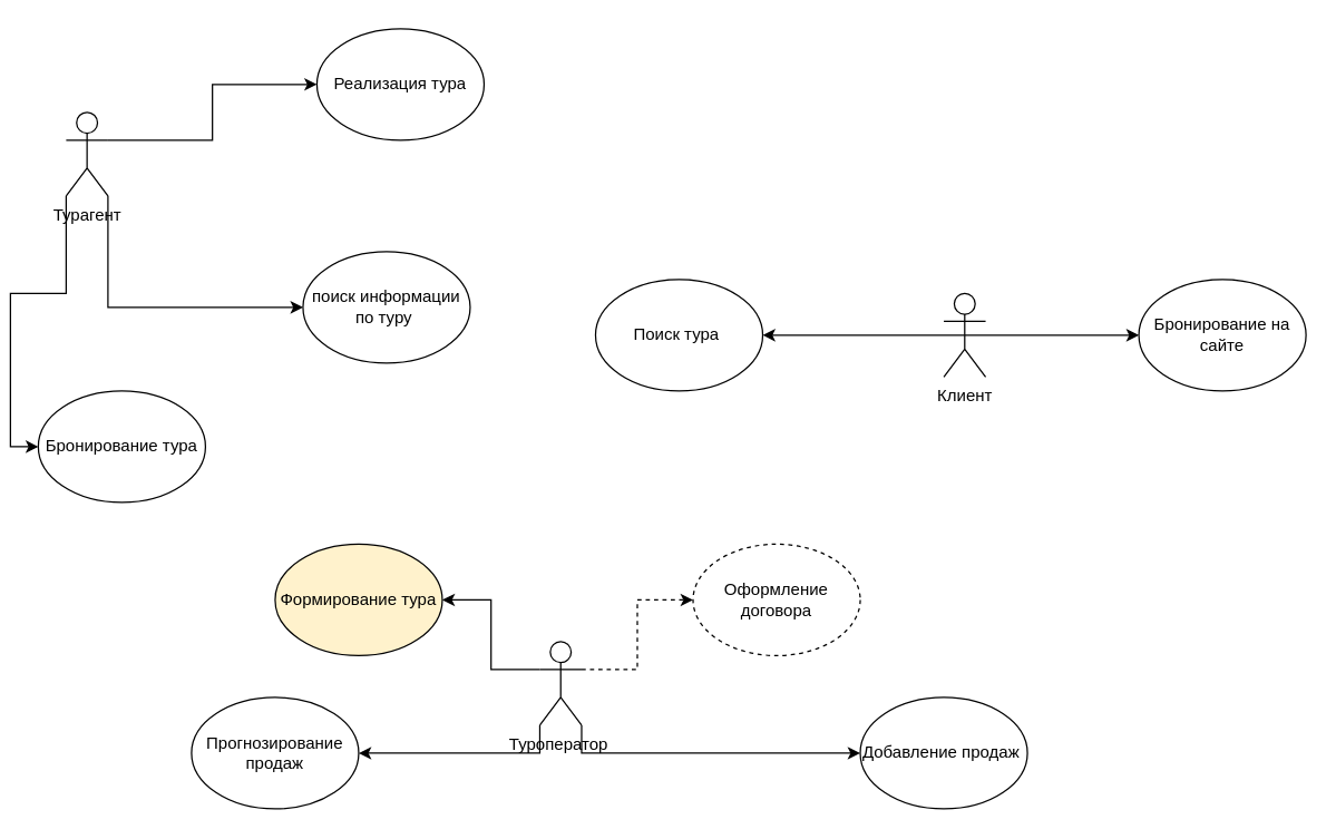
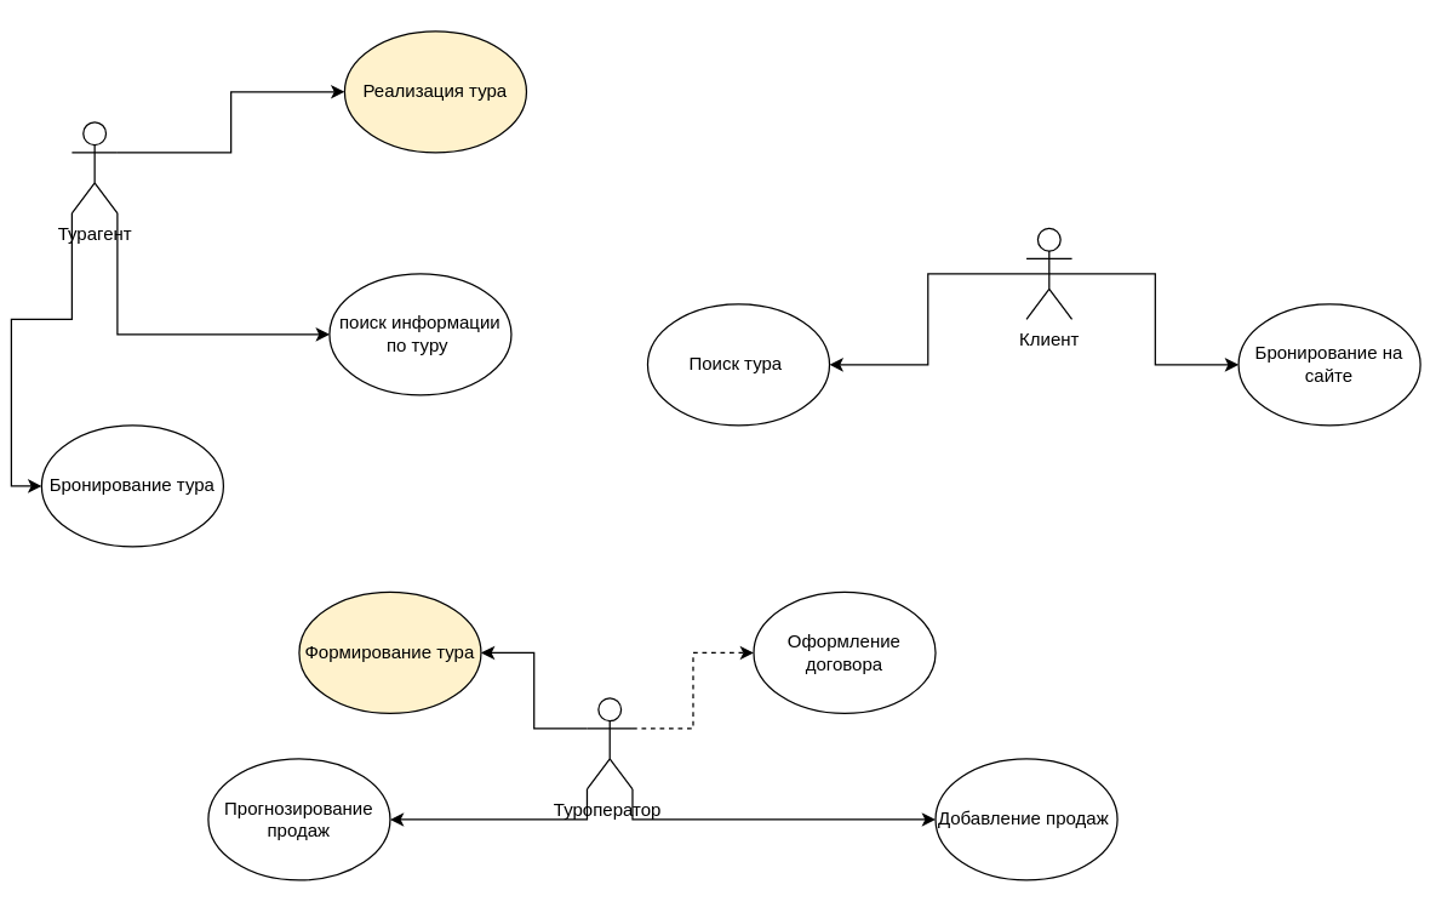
  <mxCell id="0" />
  <mxCell id="1" parent="0" />
  <mxCell id="2" style="edgeStyle=orthogonalEdgeStyle;rounded=0;orthogonalLoop=1;jettySize=auto;html=1;exitX=0.5;exitY=0.5;exitDx=0;exitDy=0;exitPerimeter=0;" edge="1" parent="1" source="4" target="14"><mxGeometry relative="1" as="geometry" /></mxCell>
  <mxCell id="3" style="edgeStyle=orthogonalEdgeStyle;rounded=0;orthogonalLoop=1;jettySize=auto;html=1;exitX=0.5;exitY=0.5;exitDx=0;exitDy=0;exitPerimeter=0;entryX=0;entryY=0.5;entryDx=0;entryDy=0;" edge="1" parent="1" source="4" target="17"><mxGeometry relative="1" as="geometry" /></mxCell>
- <mxCell id="4" value="Клиент&lt;br&gt;" style="shape=umlActor;verticalLabelPosition=bottom;verticalAlign=top;html=1;outlineConnect=0;" vertex="1" parent="1"><mxGeometry x="670" y="210" width="30" height="60" as="geometry" /></mxCell>
+ <mxCell id="4" value="Клиент&lt;br&gt;" style="shape=umlActor;verticalLabelPosition=bottom;verticalAlign=top;html=1;outlineConnect=0;" vertex="1" parent="1"><mxGeometry x="670" y="150" width="30" height="60" as="geometry" /></mxCell>
  <mxCell id="5" style="edgeStyle=orthogonalEdgeStyle;rounded=0;orthogonalLoop=1;jettySize=auto;html=1;exitX=1;exitY=0.333;exitDx=0;exitDy=0;exitPerimeter=0;entryX=0;entryY=0.5;entryDx=0;entryDy=0;" edge="1" parent="1" source="8" target="21"><mxGeometry relative="1" as="geometry" /></mxCell>
  <mxCell id="6" style="edgeStyle=orthogonalEdgeStyle;rounded=0;orthogonalLoop=1;jettySize=auto;html=1;exitX=0;exitY=1;exitDx=0;exitDy=0;exitPerimeter=0;entryX=0;entryY=0.5;entryDx=0;entryDy=0;" edge="1" parent="1" source="8" target="16"><mxGeometry relative="1" as="geometry" /></mxCell>
  <mxCell id="7" style="edgeStyle=orthogonalEdgeStyle;rounded=0;orthogonalLoop=1;jettySize=auto;html=1;exitX=1;exitY=1;exitDx=0;exitDy=0;exitPerimeter=0;entryX=0;entryY=0.5;entryDx=0;entryDy=0;" edge="1" parent="1" source="8" target="15"><mxGeometry relative="1" as="geometry" /></mxCell>
  <mxCell id="8" value="Турагент&lt;br&gt;" style="shape=umlActor;verticalLabelPosition=bottom;verticalAlign=top;html=1;outlineConnect=0;" vertex="1" parent="1"><mxGeometry x="40" y="80" width="30" height="60" as="geometry" /></mxCell>
  <mxCell id="9" style="edgeStyle=orthogonalEdgeStyle;rounded=0;orthogonalLoop=1;jettySize=auto;html=1;exitX=1;exitY=1;exitDx=0;exitDy=0;exitPerimeter=0;entryX=0;entryY=0.5;entryDx=0;entryDy=0;" edge="1" parent="1" source="13" target="19"><mxGeometry relative="1" as="geometry" /></mxCell>
  <mxCell id="10" style="edgeStyle=orthogonalEdgeStyle;rounded=0;orthogonalLoop=1;jettySize=auto;html=1;exitX=0;exitY=1;exitDx=0;exitDy=0;exitPerimeter=0;entryX=1;entryY=0.5;entryDx=0;entryDy=0;" edge="1" parent="1" source="13" target="20"><mxGeometry relative="1" as="geometry" /></mxCell>
  <mxCell id="11" style="edgeStyle=orthogonalEdgeStyle;rounded=0;orthogonalLoop=1;jettySize=auto;html=1;exitX=1;exitY=0.333;exitDx=0;exitDy=0;exitPerimeter=0;entryX=0;entryY=0.5;entryDx=0;entryDy=0;dashed=1;" edge="1" parent="1" source="13" target="22"><mxGeometry relative="1" as="geometry" /></mxCell>
  <mxCell id="12" style="edgeStyle=orthogonalEdgeStyle;rounded=0;orthogonalLoop=1;jettySize=auto;html=1;exitX=0;exitY=0.333;exitDx=0;exitDy=0;exitPerimeter=0;entryX=1;entryY=0.5;entryDx=0;entryDy=0;" edge="1" parent="1" source="13" target="18"><mxGeometry relative="1" as="geometry" /></mxCell>
  <mxCell id="13" value="Туроператор&amp;nbsp;" style="shape=umlActor;verticalLabelPosition=bottom;verticalAlign=top;html=1;outlineConnect=0;" vertex="1" parent="1"><mxGeometry x="380" y="460" width="30" height="60" as="geometry" /></mxCell>
  <mxCell id="14" value="Поиск тура&amp;nbsp;&lt;br&gt;" style="ellipse;whiteSpace=wrap;html=1;" vertex="1" parent="1"><mxGeometry x="420" y="200" width="120" height="80" as="geometry" /></mxCell>
  <mxCell id="15" value="поиск информации по туру&amp;nbsp;" style="ellipse;whiteSpace=wrap;html=1;" vertex="1" parent="1"><mxGeometry x="210" y="180" width="120" height="80" as="geometry" /></mxCell>
  <mxCell id="16" value="Бронирование тура" style="ellipse;whiteSpace=wrap;html=1;" vertex="1" parent="1"><mxGeometry x="20" y="280" width="120" height="80" as="geometry" /></mxCell>
  <mxCell id="17" value="Бронирование на сайте" style="ellipse;whiteSpace=wrap;html=1;" vertex="1" parent="1"><mxGeometry x="810" y="200" width="120" height="80" as="geometry" /></mxCell>
  <mxCell id="18" value="Формирование тура" style="ellipse;whiteSpace=wrap;html=1;fillColor=#fff2cc;" vertex="1" parent="1"><mxGeometry x="190" y="390" width="120" height="80" as="geometry" /></mxCell>
  <mxCell id="19" value="Добавление продаж&amp;nbsp;" style="ellipse;whiteSpace=wrap;html=1;" vertex="1" parent="1"><mxGeometry x="610" y="500" width="120" height="80" as="geometry" /></mxCell>
  <mxCell id="20" value="Прогнозирование продаж" style="ellipse;whiteSpace=wrap;html=1;" vertex="1" parent="1"><mxGeometry x="130" y="500" width="120" height="80" as="geometry" /></mxCell>
- <mxCell id="21" value="Реализация тура" style="ellipse;whiteSpace=wrap;html=1;" vertex="1" parent="1"><mxGeometry x="220" y="20" width="120" height="80" as="geometry" /></mxCell>
- <mxCell id="22" value="Оформление договора&lt;br&gt;" style="ellipse;whiteSpace=wrap;html=1;dashed=1;" vertex="1" parent="1"><mxGeometry x="490" y="390" width="120" height="80" as="geometry" /></mxCell>
+ <mxCell id="21" value="Реализация тура" style="ellipse;whiteSpace=wrap;html=1;fillColor=#fff2cc;" vertex="1" parent="1"><mxGeometry x="220" y="20" width="120" height="80" as="geometry" /></mxCell>
+ <mxCell id="22" value="Оформление договора&lt;br&gt;" style="ellipse;whiteSpace=wrap;html=1;" vertex="1" parent="1"><mxGeometry x="490" y="390" width="120" height="80" as="geometry" /></mxCell>
